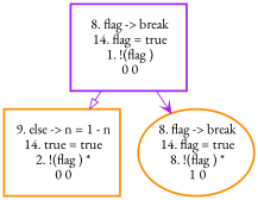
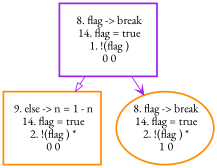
  digraph {
    fontname="EB Garamond"
    ranksep=.25
    node [color=darkorange fixedsize=true fontname="EB Garamond" fontsize=14 shape=box style=bold]
    edge [color=purple fontname="EB Garamond"]
    n1 [color=purple height=1.2 label=" 8. flag -> break\n 14. flag = true\n 1. !(flag )\n 0 0\n" width=1.6]
-   n2 [height=1.2 label=" 9. else -> n = 1 - n\n 14. true = true\n 2. !(flag ) *\n 0 0\n" width=1.6]
-   n3 [height=1.2 label=" 8. flag -> break\n 14. flag = true\n 8. !(flag ) *\n 1 0\n" shape=ellipse width=1.6]
+   n2 [height=1.2 label=" 9. else -> n = 1 - n\n 14. flag = true\n 2. !(flag ) *\n 0 0\n" width=1.6]
+   n3 [height=1.2 label=" 8. flag -> break\n 14. flag = true\n 2. !(flag ) *\n 1 0\n" shape=ellipse width=1.6]
    n1 -> n2 [arrowhead=onormal]
    n1 -> n3 [arrowhead=vee]
  }
